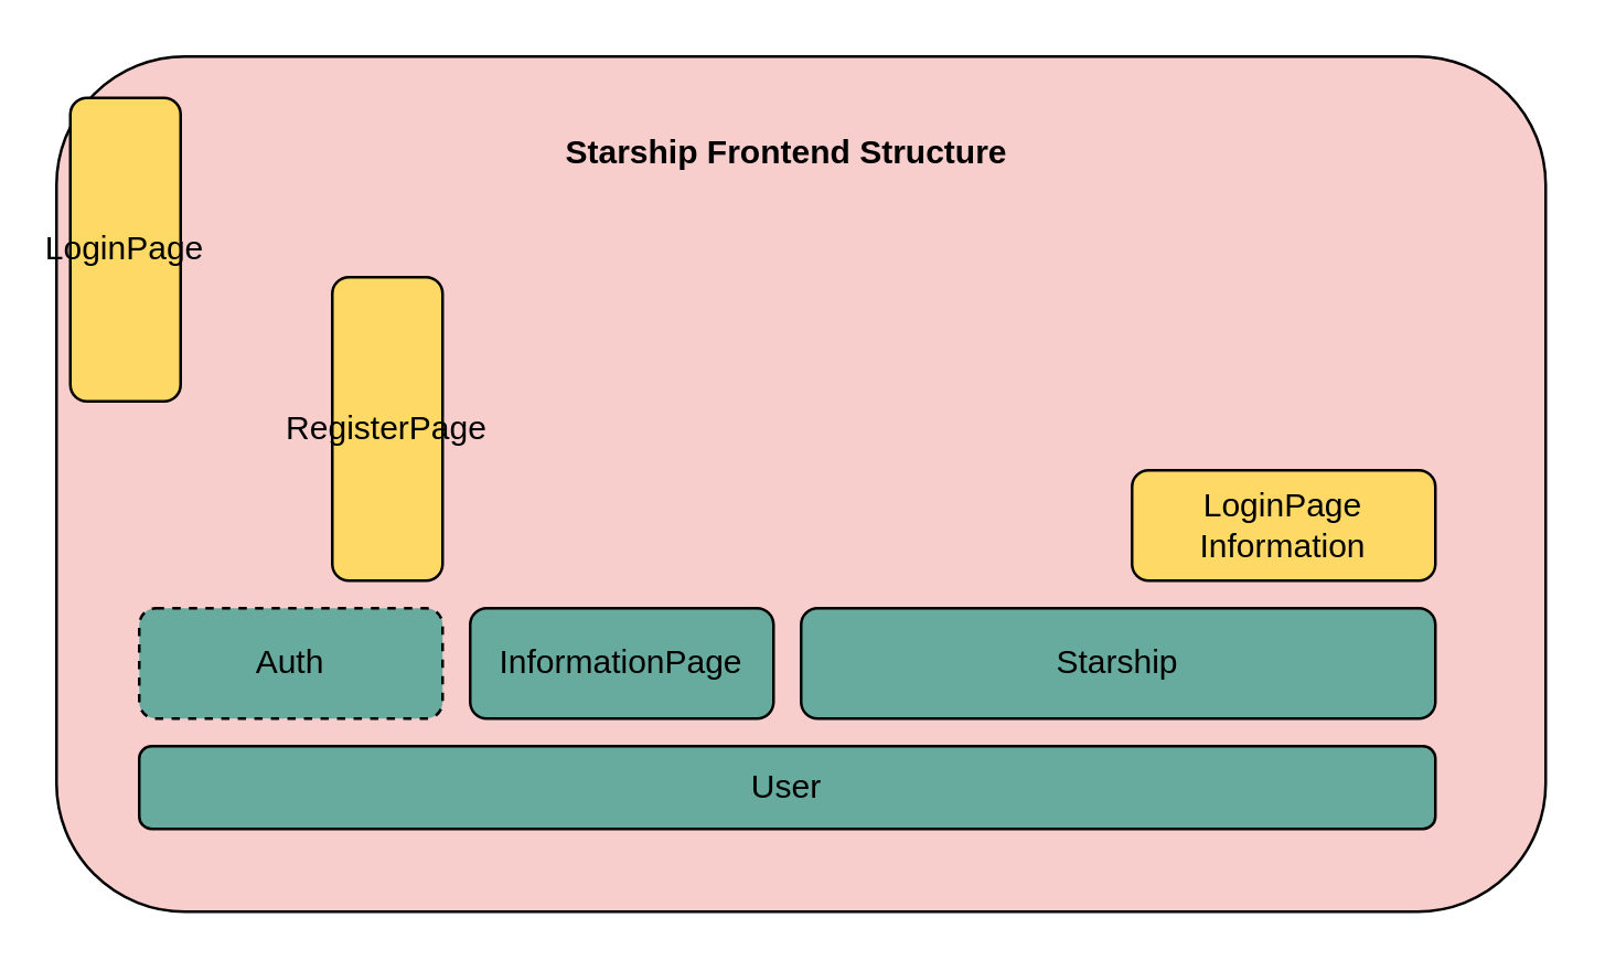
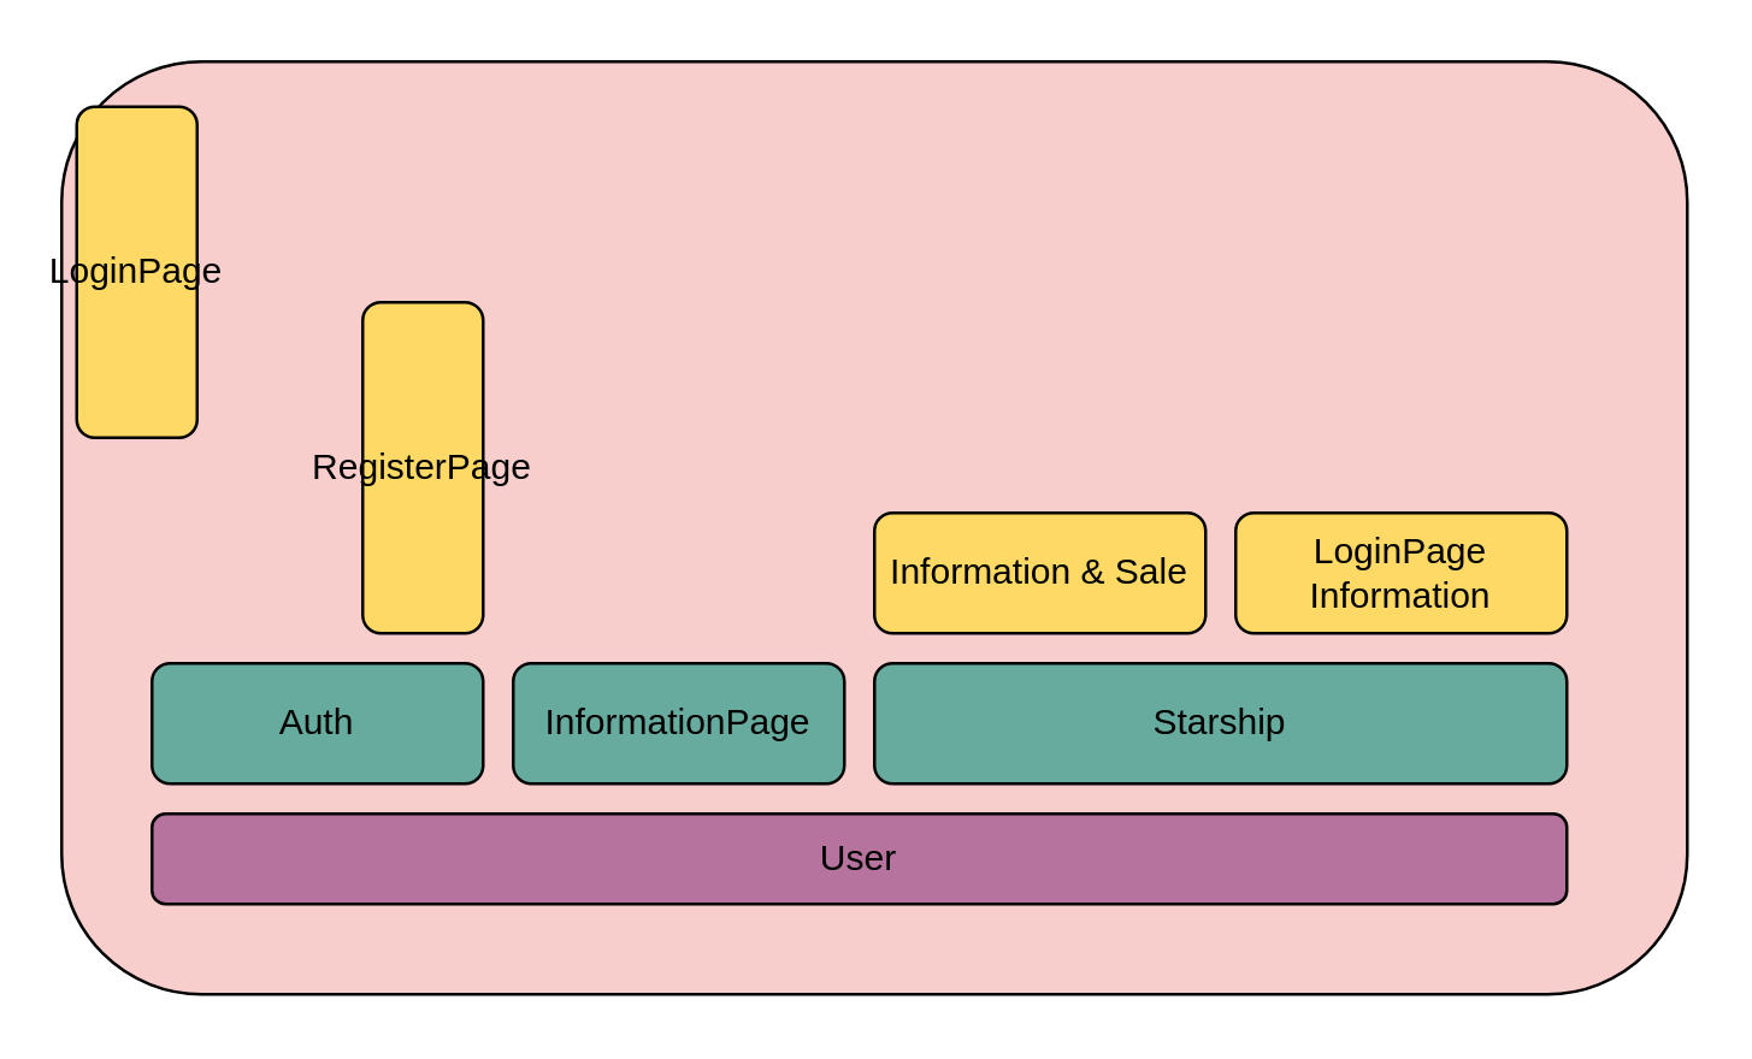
  <mxCell id="0" />
  <mxCell id="1" parent="0" />
  <mxCell id="2" value="" style="rounded=1;whiteSpace=wrap;html=1;fillColor=#F8CECC;" vertex="1" parent="1"><mxGeometry x="20" y="20" width="540" height="310" as="geometry" /></mxCell>
- <mxCell id="3" value="User" style="rounded=1;whiteSpace=wrap;html=1;fillColor=#67ab9f;" vertex="1" parent="1"><mxGeometry x="50" y="270" width="470" height="30" as="geometry" /></mxCell>
- <mxCell id="4" value="Auth" style="rounded=1;whiteSpace=wrap;html=1;fillColor=#67AB9F;dashed=1;" vertex="1" parent="1"><mxGeometry x="50" y="220" width="110" height="40" as="geometry" /></mxCell>
+ <mxCell id="3" value="User" style="rounded=1;whiteSpace=wrap;html=1;fillColor=#B5739D;" vertex="1" parent="1"><mxGeometry x="50" y="270" width="470" height="30" as="geometry" /></mxCell>
+ <mxCell id="4" value="Auth" style="rounded=1;whiteSpace=wrap;html=1;fillColor=#67AB9F;" vertex="1" parent="1"><mxGeometry x="50" y="220" width="110" height="40" as="geometry" /></mxCell>
  <mxCell id="5" value="InformationPage" style="rounded=1;whiteSpace=wrap;html=1;fillColor=#67AB9F;" vertex="1" parent="1"><mxGeometry x="170" y="220" width="110" height="40" as="geometry" /></mxCell>
  <mxCell id="6" value="Starship" style="rounded=1;whiteSpace=wrap;html=1;fillColor=#67AB9F;" vertex="1" parent="1"><mxGeometry x="290" y="220" width="230" height="40" as="geometry" /></mxCell>
+ <mxCell id="7" value="Information &amp;amp; Sale" style="rounded=1;whiteSpace=wrap;html=1;fillColor=#FFD966;" vertex="1" parent="1"><mxGeometry x="290" y="170" width="110" height="40" as="geometry" /></mxCell>
  <mxCell id="8" value="LoginPage Information" style="rounded=1;whiteSpace=wrap;html=1;fillColor=#FFD966;" vertex="1" parent="1"><mxGeometry x="410" y="170" width="110" height="40" as="geometry" /></mxCell>
  <mxCell id="9" value="RegisterPage" style="rounded=1;whiteSpace=wrap;html=1;direction=south;fillColor=#FFD966;" vertex="1" parent="1"><mxGeometry x="120" y="100" width="40" height="110" as="geometry" /></mxCell>
  <mxCell id="10" value="LoginPage" style="rounded=1;whiteSpace=wrap;html=1;direction=south;fillColor=#FFD966;" vertex="1" parent="1"><mxGeometry x="25" y="35" width="40" height="110" as="geometry" /></mxCell>
- <mxCell id="11" value="&lt;b&gt;Starship Frontend Structure&lt;/b&gt;" style="text;html=1;strokeColor=none;fillColor=none;align=center;verticalAlign=middle;whiteSpace=wrap;rounded=0;" vertex="1" parent="1"><mxGeometry x="170" y="40" width="230" height="30" as="geometry" /></mxCell>
